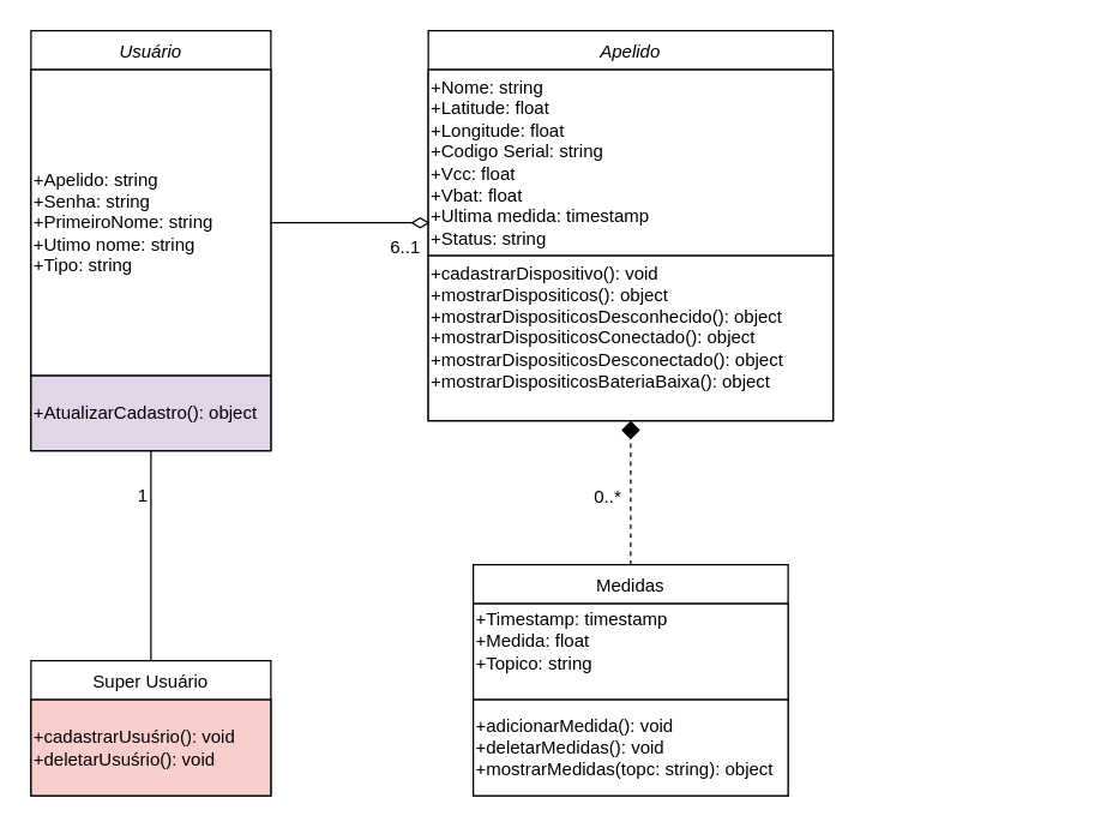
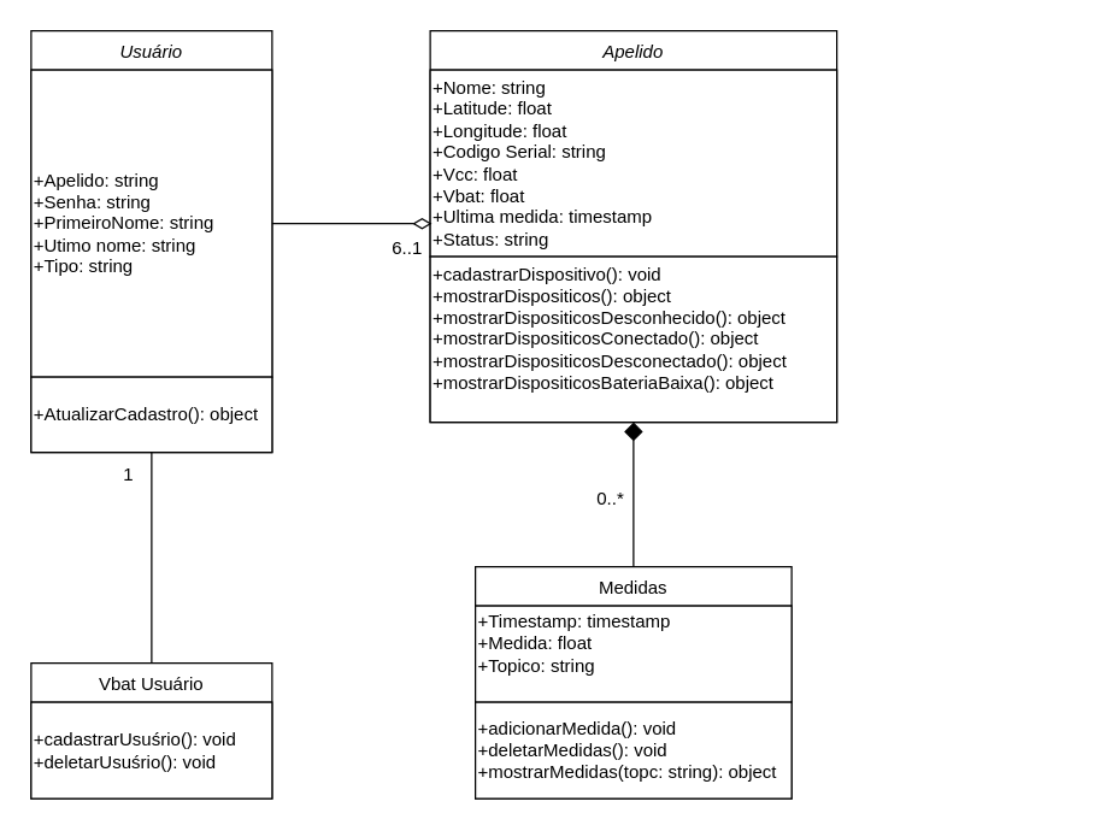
  <mxCell id="0" />
  <mxCell id="1" parent="0" />
- <mxCell id="2" value="Super Usuário" style="swimlane;fontStyle=0;align=center;verticalAlign=top;childLayout=stackLayout;horizontal=1;startSize=26;horizontalStack=0;resizeParent=1;resizeLast=0;collapsible=1;marginBottom=0;rounded=0;shadow=0;strokeWidth=1;" parent="1" vertex="1"><mxGeometry x="20" y="440" width="160" height="90" as="geometry"><mxRectangle x="340" y="380" width="170" height="26" as="alternateBounds" /></mxGeometry></mxCell>
- <mxCell id="3" value="&lt;div&gt;&lt;span&gt;+cadastrarUsuśrio&lt;/span&gt;&lt;span&gt;(): void&lt;/span&gt;&lt;br&gt;&lt;/div&gt;&lt;div&gt;+deletarUsuśrio(): void&lt;span&gt;&lt;br&gt;&lt;/span&gt;&lt;/div&gt;" style="rounded=0;whiteSpace=wrap;html=1;align=left;fillColor=#f8cecc;" parent="2" vertex="1"><mxGeometry y="26" width="160" height="64" as="geometry" /></mxCell>
+ <mxCell id="2" value="Vbat Usuário" style="swimlane;fontStyle=0;align=center;verticalAlign=top;childLayout=stackLayout;horizontal=1;startSize=26;horizontalStack=0;resizeParent=1;resizeLast=0;collapsible=1;marginBottom=0;rounded=0;shadow=0;strokeWidth=1;" parent="1" vertex="1"><mxGeometry x="20" y="440" width="160" height="90" as="geometry"><mxRectangle x="340" y="380" width="170" height="26" as="alternateBounds" /></mxGeometry></mxCell>
+ <mxCell id="3" value="&lt;div&gt;&lt;span&gt;+cadastrarUsuśrio&lt;/span&gt;&lt;span&gt;(): void&lt;/span&gt;&lt;br&gt;&lt;/div&gt;&lt;div&gt;+deletarUsuśrio(): void&lt;span&gt;&lt;br&gt;&lt;/span&gt;&lt;/div&gt;" style="rounded=0;whiteSpace=wrap;html=1;align=left;" parent="2" vertex="1"><mxGeometry y="26" width="160" height="64" as="geometry" /></mxCell>
  <mxCell id="4" value="" style="endArrow=none;endSize=10;endFill=1;shadow=0;strokeWidth=1;rounded=0;edgeStyle=elbowEdgeStyle;elbow=vertical;" parent="1" source="2" target="13" edge="1"><mxGeometry width="160" relative="1" as="geometry"><mxPoint x="110" y="636" as="sourcePoint" /><mxPoint x="210" y="534" as="targetPoint" /></mxGeometry></mxCell>
- <mxCell id="5" value="" style="endArrow=diamond;endSize=10;endFill=1;shadow=0;strokeWidth=1;rounded=0;edgeStyle=elbowEdgeStyle;elbow=vertical;exitX=0.5;exitY=0;exitDx=0;exitDy=0;entryX=0.5;entryY=1;entryDx=0;entryDy=0;dashed=1;" parent="1" source="6" target="10" edge="1"><mxGeometry width="160" relative="1" as="geometry"><mxPoint x="470" y="635" as="sourcePoint" /><mxPoint x="640" y="335" as="targetPoint" /><Array as="points"><mxPoint x="410" y="300" /><mxPoint x="660" y="390" /><mxPoint x="720" y="280" /><mxPoint x="620" y="405" /><mxPoint x="580" y="385" /><mxPoint x="660" y="355" /><mxPoint x="660" y="355" /><mxPoint x="650" y="355" /></Array></mxGeometry></mxCell>
+ <mxCell id="5" value="" style="endArrow=diamond;endSize=10;endFill=1;shadow=0;strokeWidth=1;rounded=0;edgeStyle=elbowEdgeStyle;elbow=vertical;exitX=0.5;exitY=0;exitDx=0;exitDy=0;entryX=0.5;entryY=1;entryDx=0;entryDy=0;" parent="1" source="6" target="10" edge="1"><mxGeometry width="160" relative="1" as="geometry"><mxPoint x="470" y="635" as="sourcePoint" /><mxPoint x="640" y="335" as="targetPoint" /><Array as="points"><mxPoint x="410" y="300" /><mxPoint x="660" y="390" /><mxPoint x="720" y="280" /><mxPoint x="620" y="405" /><mxPoint x="580" y="385" /><mxPoint x="660" y="355" /><mxPoint x="660" y="355" /><mxPoint x="650" y="355" /></Array></mxGeometry></mxCell>
  <mxCell id="6" value="Medidas" style="swimlane;fontStyle=0;align=center;verticalAlign=top;childLayout=stackLayout;horizontal=1;startSize=26;horizontalStack=0;resizeParent=1;resizeLast=0;collapsible=1;marginBottom=0;rounded=0;shadow=0;strokeWidth=1;" parent="1" vertex="1"><mxGeometry x="315" y="376" width="210" height="154" as="geometry"><mxRectangle x="550" y="140" width="160" height="26" as="alternateBounds" /></mxGeometry></mxCell>
  <mxCell id="7" value="&lt;div&gt;+Timestamp: timestamp&amp;nbsp;&lt;/div&gt;&lt;div&gt;+Medida: float&lt;/div&gt;&lt;div&gt;+Topico: string&lt;/div&gt;&lt;div&gt;&lt;br&gt;&lt;/div&gt;" style="rounded=0;whiteSpace=wrap;html=1;align=left;" parent="6" vertex="1"><mxGeometry y="26" width="210" height="64" as="geometry" /></mxCell>
  <mxCell id="8" value="+adicionarMedida(): void&lt;br&gt;+deletarMedidas(): void&lt;br&gt;+mostrarMedidas(topc: string): object" style="rounded=0;whiteSpace=wrap;html=1;align=left;" parent="6" vertex="1"><mxGeometry y="90" width="210" height="64" as="geometry" /></mxCell>
  <mxCell id="9" style="edgeStyle=orthogonalEdgeStyle;rounded=0;orthogonalLoop=1;jettySize=auto;html=1;exitX=0.5;exitY=1;exitDx=0;exitDy=0;" parent="6" source="8" target="8" edge="1"><mxGeometry relative="1" as="geometry" /></mxCell>
  <mxCell id="10" value="Apelido" style="swimlane;fontStyle=2;align=center;verticalAlign=top;childLayout=stackLayout;horizontal=1;startSize=26;horizontalStack=0;resizeParent=1;resizeLast=0;collapsible=1;marginBottom=0;rounded=0;shadow=0;strokeWidth=1;" parent="1" vertex="1"><mxGeometry x="285" y="20" width="270" height="260" as="geometry"><mxRectangle x="810" y="-238" width="160" height="26" as="alternateBounds" /></mxGeometry></mxCell>
  <mxCell id="11" value="&lt;p dir=&quot;ltr&quot; style=&quot;line-height: 1.2 ; text-align: justify ; margin-top: 0pt ; margin-bottom: 0pt&quot; id=&quot;docs-internal-guid-6706f62f-7fff-e627-ce73-6c6d3b720786&quot;&gt;&lt;span style=&quot;font-family: &amp;#34;arial&amp;#34; ; background-color: transparent ; vertical-align: baseline&quot;&gt;&lt;font style=&quot;font-size: 12px&quot;&gt;+Nome: string&lt;/font&gt;&lt;/span&gt;&lt;/p&gt;&lt;p dir=&quot;ltr&quot; style=&quot;line-height: 1.2 ; text-align: justify ; margin-top: 0pt ; margin-bottom: 0pt&quot;&gt;&lt;span style=&quot;font-family: &amp;#34;arial&amp;#34; ; background-color: transparent ; vertical-align: baseline&quot;&gt;&lt;font style=&quot;font-size: 12px&quot;&gt;+Latitude: float&lt;/font&gt;&lt;/span&gt;&lt;/p&gt;&lt;p dir=&quot;ltr&quot; style=&quot;line-height: 1.2 ; text-align: justify ; margin-top: 0pt ; margin-bottom: 0pt&quot;&gt;&lt;span style=&quot;font-family: &amp;#34;arial&amp;#34; ; background-color: transparent ; vertical-align: baseline&quot;&gt;&lt;font style=&quot;font-size: 12px&quot;&gt;+Longitude: float&lt;/font&gt;&lt;/span&gt;&lt;/p&gt;&lt;p dir=&quot;ltr&quot; style=&quot;line-height: 1.2 ; text-align: justify ; margin-top: 0pt ; margin-bottom: 0pt&quot;&gt;&lt;span style=&quot;font-family: &amp;#34;arial&amp;#34; ; background-color: transparent ; vertical-align: baseline&quot;&gt;&lt;font style=&quot;font-size: 12px&quot;&gt;+Codigo Serial: string&lt;/font&gt;&lt;/span&gt;&lt;/p&gt;&lt;p dir=&quot;ltr&quot; style=&quot;line-height: 1.2 ; text-align: justify ; margin-top: 0pt ; margin-bottom: 0pt&quot;&gt;&lt;span style=&quot;font-family: &amp;#34;arial&amp;#34; ; background-color: transparent ; vertical-align: baseline&quot;&gt;&lt;font style=&quot;font-size: 12px&quot;&gt;+Vcc: float&lt;/font&gt;&lt;/span&gt;&lt;/p&gt;&lt;p dir=&quot;ltr&quot; style=&quot;line-height: 1.2 ; text-align: justify ; margin-top: 0pt ; margin-bottom: 0pt&quot;&gt;&lt;span style=&quot;font-family: &amp;#34;arial&amp;#34; ; background-color: transparent ; vertical-align: baseline&quot;&gt;&lt;font style=&quot;font-size: 12px&quot;&gt;+Vbat: float&lt;/font&gt;&lt;/span&gt;&lt;/p&gt;&lt;p dir=&quot;ltr&quot; style=&quot;line-height: 1.2 ; text-align: justify ; margin-top: 0pt ; margin-bottom: 0pt&quot;&gt;&lt;span style=&quot;font-family: &amp;#34;arial&amp;#34; ; background-color: transparent ; vertical-align: baseline&quot;&gt;&lt;font style=&quot;font-size: 12px&quot;&gt;+Ultima medida: timestamp&lt;/font&gt;&lt;/span&gt;&lt;/p&gt;&lt;p dir=&quot;ltr&quot; style=&quot;line-height: 1.2 ; text-align: justify ; margin-top: 0pt ; margin-bottom: 0pt&quot;&gt;&lt;span style=&quot;font-family: &amp;#34;arial&amp;#34; ; background-color: transparent ; vertical-align: baseline&quot;&gt;&lt;font style=&quot;font-size: 12px&quot;&gt;+Status: string&lt;/font&gt;&lt;/span&gt;&lt;/p&gt;" style="rounded=0;whiteSpace=wrap;html=1;align=left;" parent="10" vertex="1"><mxGeometry y="26" width="270" height="124" as="geometry" /></mxCell>
  <mxCell id="12" value="&lt;div&gt;+cadastrarDispositivo(): void&lt;/div&gt;&lt;div&gt;+mostrarDispositicos(): object&lt;/div&gt;&lt;div&gt;+mostrarDispositicosDesconhecido(): object&lt;/div&gt;+mostrarDispositicosConectado(): object&lt;br&gt;+mostrarDispositicosDesconectado(): object&lt;br&gt;+mostrarDispositicosBateriaBaixa(): object&lt;br&gt;&lt;br&gt;&lt;div&gt;&lt;/div&gt;" style="rounded=0;whiteSpace=wrap;html=1;align=left;" parent="10" vertex="1"><mxGeometry y="150" width="270" height="110" as="geometry" /></mxCell>
  <mxCell id="13" value="Usuário" style="swimlane;fontStyle=2;align=center;verticalAlign=top;childLayout=stackLayout;horizontal=1;startSize=26;horizontalStack=0;resizeParent=1;resizeLast=0;collapsible=1;marginBottom=0;rounded=0;shadow=0;strokeWidth=1;" parent="1" vertex="1"><mxGeometry x="20" y="20" width="160" height="280" as="geometry"><mxRectangle x="230" y="140" width="160" height="26" as="alternateBounds" /></mxGeometry></mxCell>
  <mxCell id="14" value="&lt;div&gt;+Apelido: string&lt;/div&gt;&lt;div&gt;+Senha: string&lt;/div&gt;&lt;div&gt;+PrimeiroNome: string&lt;br&gt;&lt;/div&gt;&lt;div&gt;+Utimo nome: string&lt;/div&gt;&lt;div&gt;+Tipo: string&lt;br&gt;&lt;/div&gt;" style="rounded=0;whiteSpace=wrap;html=1;align=left;" parent="13" vertex="1"><mxGeometry y="26" width="160" height="204" as="geometry" /></mxCell>
- <mxCell id="15" value="+AtualizarCadastro(): object" style="rounded=0;whiteSpace=wrap;html=1;align=left;fillColor=#e1d5e7;" parent="13" vertex="1"><mxGeometry y="230" width="160" height="50" as="geometry" /></mxCell>
+ <mxCell id="15" value="+AtualizarCadastro(): object" style="rounded=0;whiteSpace=wrap;html=1;align=left;" parent="13" vertex="1"><mxGeometry y="230" width="160" height="50" as="geometry" /></mxCell>
  <mxCell id="16" value="" style="edgeStyle=orthogonalEdgeStyle;rounded=0;orthogonalLoop=1;jettySize=auto;html=1;entryX=0.004;entryY=0.823;entryDx=0;entryDy=0;entryPerimeter=0;endArrow=diamondThin;endFill=0;endSize=10;" edge="1" parent="1" source="14" target="11"><mxGeometry relative="1" as="geometry" /></mxCell>
- <mxCell id="17" value="1" style="text;html=1;strokeColor=none;fillColor=none;align=center;verticalAlign=middle;whiteSpace=wrap;rounded=0;" vertex="1" parent="1"><mxGeometry x="80" y="315" width="30" height="30" as="geometry" /></mxCell>
+ <mxCell id="17" value="1" style="text;html=1;strokeColor=none;fillColor=none;align=center;verticalAlign=middle;whiteSpace=wrap;rounded=0;" vertex="1" parent="1"><mxGeometry x="70" y="300" width="30" height="30" as="geometry" /></mxCell>
  <mxCell id="18" value="0..*" style="text;html=1;strokeColor=none;fillColor=none;align=center;verticalAlign=middle;whiteSpace=wrap;rounded=0;" vertex="1" parent="1"><mxGeometry x="390" y="316" width="30" height="30" as="geometry" /></mxCell>
  <mxCell id="19" value="6..1" style="text;html=1;strokeColor=none;fillColor=none;align=center;verticalAlign=middle;whiteSpace=wrap;rounded=0;" vertex="1" parent="1"><mxGeometry x="255" y="150" width="30" height="30" as="geometry" /></mxCell>
